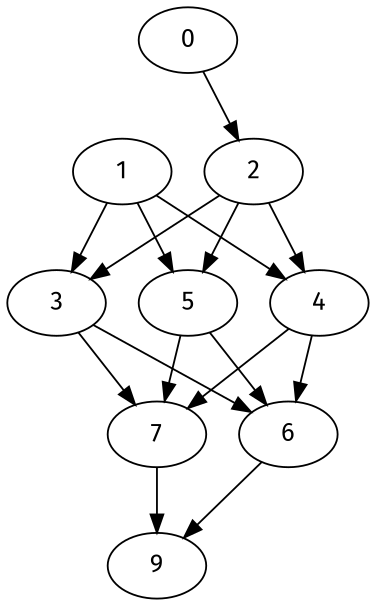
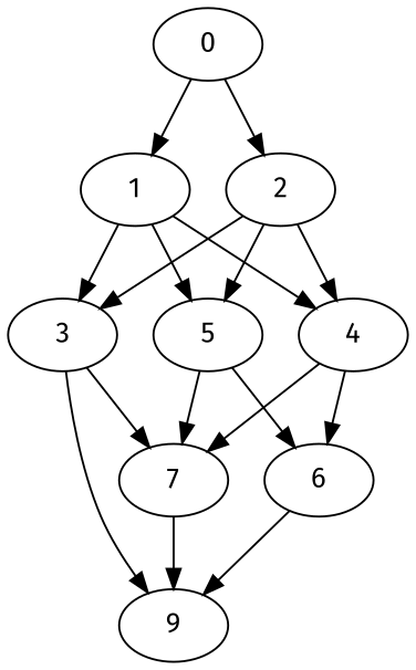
  digraph {
    fontname="Fira Sans"
    node [category="Rolling Count" fontname="Fira Sans"]
    edge [fontname="Fira Sans"]
    1 [category=spout]
    3
    4
    5
    6 [category="I.R"]
    7 [category="I.R"]
    2 [category=spout]
    0 [category=""]
    n9 [category=Total label=9]
    1 -> 3
    1 -> 4
    1 -> 5
-   3 -> 6
+   3 -> n9
    3 -> 7
    4 -> 6
    4 -> 7
    5 -> 6
    5 -> 7
    6 -> n9
    7 -> n9
    2 -> 3
    2 -> 4
    2 -> 5
+   0 -> 1
    0 -> 2
  }
